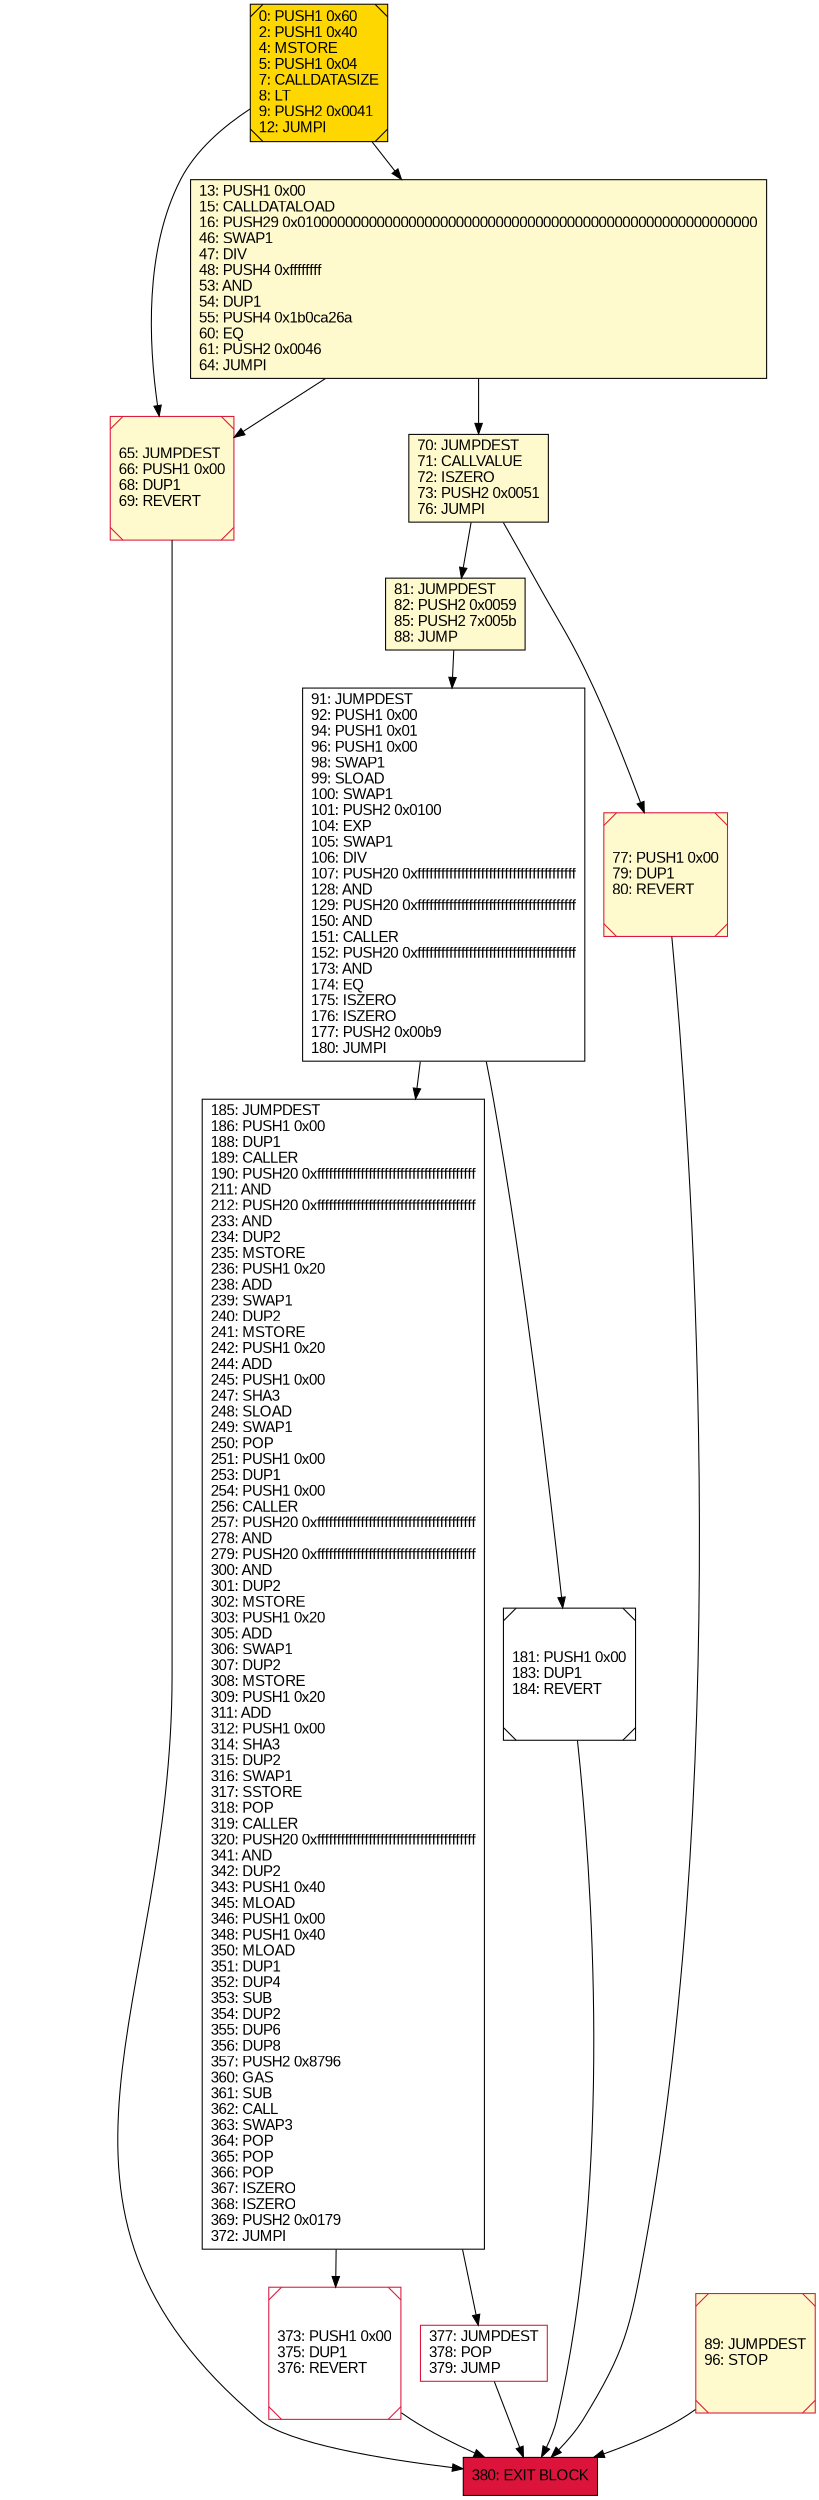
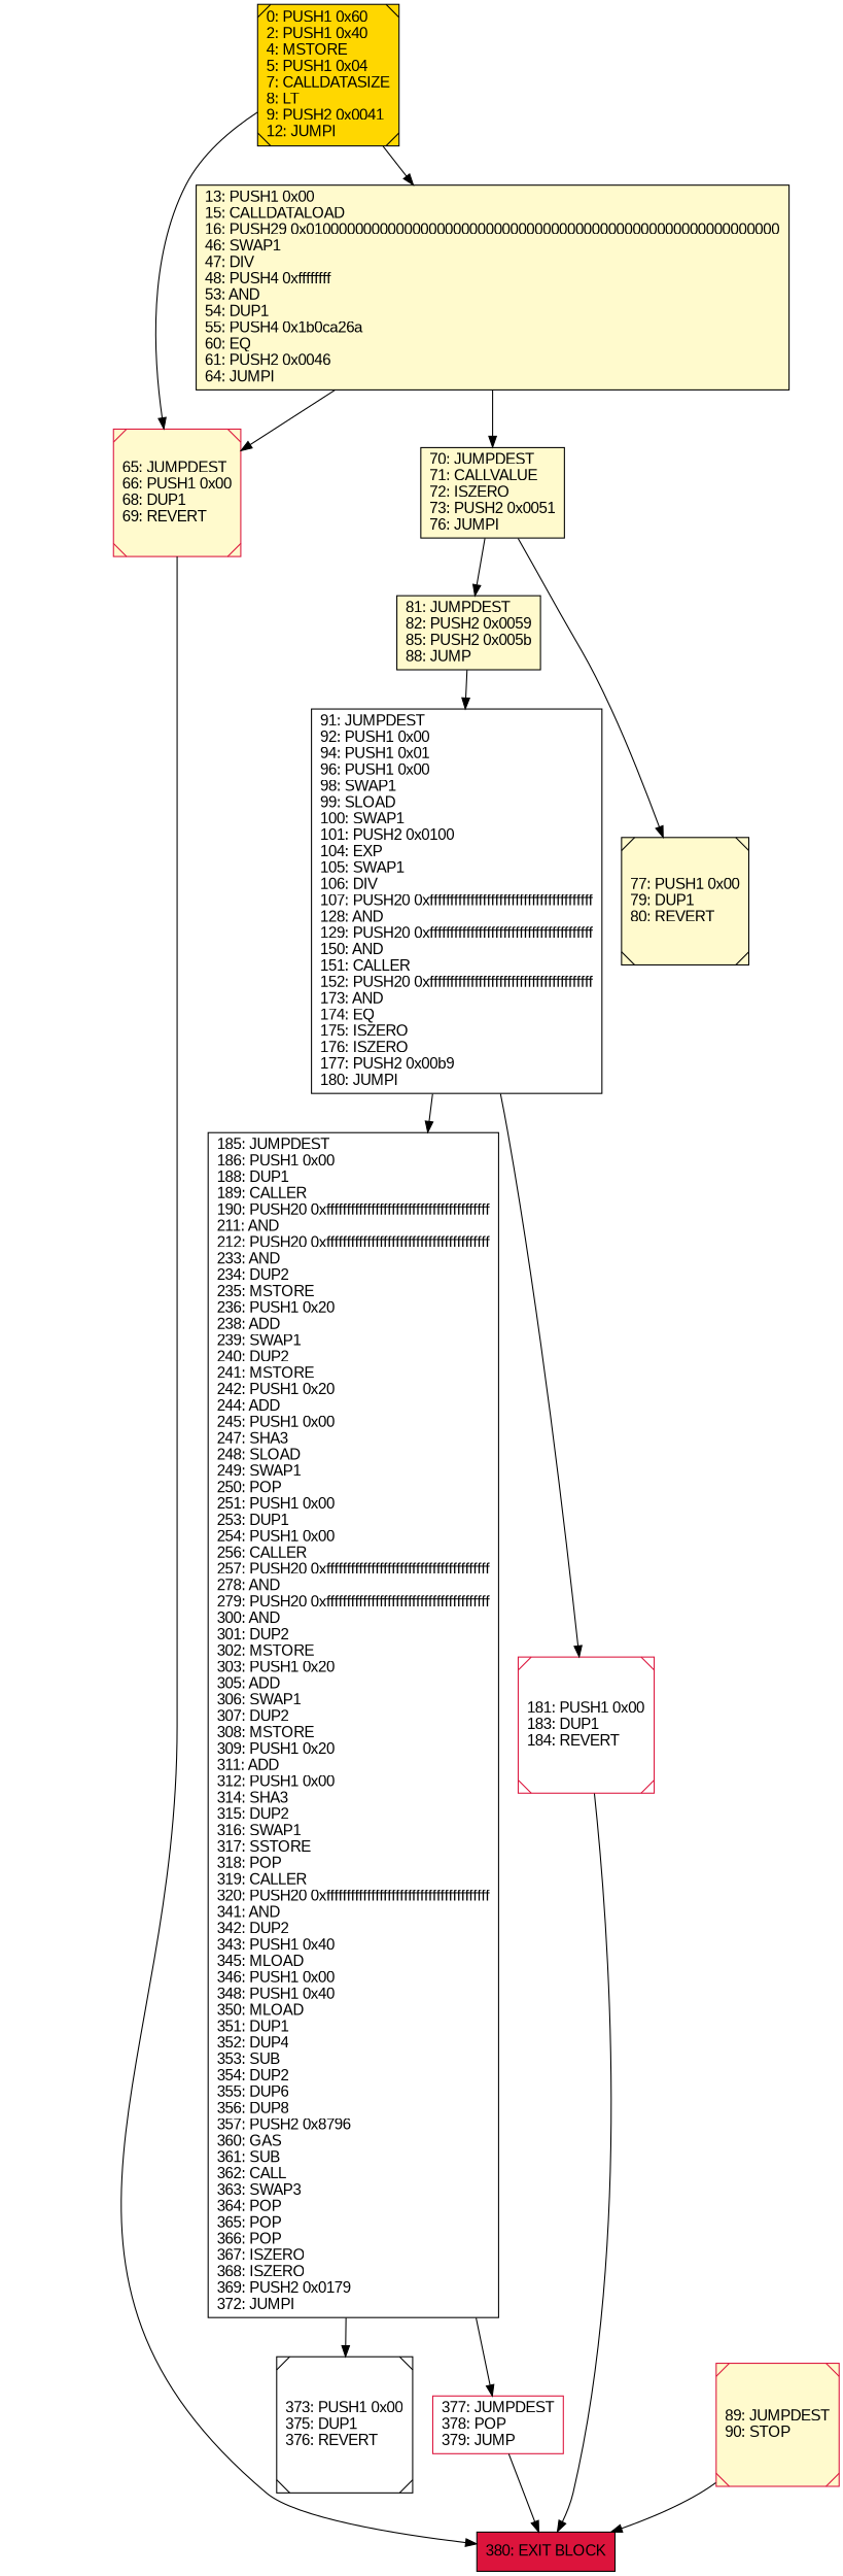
  digraph {
    rankdir=UD
    node [color=black fillcolor=lemonchiffon fontcolor=black fontname=arial shape=box style=filled]
-   n1 [label="81: JUMPDEST\l82: PUSH2 0x0059\l85: PUSH2 7x005b\l88: JUMP\l"]
+   n1 [label="81: JUMPDEST\l82: PUSH2 0x0059\l85: PUSH2 0x005b\l88: JUMP\l"]
    n2 [fillcolor=white label="91: JUMPDEST\l92: PUSH1 0x00\l94: PUSH1 0x01\l96: PUSH1 0x00\l98: SWAP1\l99: SLOAD\l100: SWAP1\l101: PUSH2 0x0100\l104: EXP\l105: SWAP1\l106: DIV\l107: PUSH20 0xffffffffffffffffffffffffffffffffffffffff\l128: AND\l129: PUSH20 0xffffffffffffffffffffffffffffffffffffffff\l150: AND\l151: CALLER\l152: PUSH20 0xffffffffffffffffffffffffffffffffffffffff\l173: AND\l174: EQ\l175: ISZERO\l176: ISZERO\l177: PUSH2 0x00b9\l180: JUMPI\l"]
    n3 [fillcolor=white label="185: JUMPDEST\l186: PUSH1 0x00\l188: DUP1\l189: CALLER\l190: PUSH20 0xffffffffffffffffffffffffffffffffffffffff\l211: AND\l212: PUSH20 0xffffffffffffffffffffffffffffffffffffffff\l233: AND\l234: DUP2\l235: MSTORE\l236: PUSH1 0x20\l238: ADD\l239: SWAP1\l240: DUP2\l241: MSTORE\l242: PUSH1 0x20\l244: ADD\l245: PUSH1 0x00\l247: SHA3\l248: SLOAD\l249: SWAP1\l250: POP\l251: PUSH1 0x00\l253: DUP1\l254: PUSH1 0x00\l256: CALLER\l257: PUSH20 0xffffffffffffffffffffffffffffffffffffffff\l278: AND\l279: PUSH20 0xffffffffffffffffffffffffffffffffffffffff\l300: AND\l301: DUP2\l302: MSTORE\l303: PUSH1 0x20\l305: ADD\l306: SWAP1\l307: DUP2\l308: MSTORE\l309: PUSH1 0x20\l311: ADD\l312: PUSH1 0x00\l314: SHA3\l315: DUP2\l316: SWAP1\l317: SSTORE\l318: POP\l319: CALLER\l320: PUSH20 0xffffffffffffffffffffffffffffffffffffffff\l341: AND\l342: DUP2\l343: PUSH1 0x40\l345: MLOAD\l346: PUSH1 0x00\l348: PUSH1 0x40\l350: MLOAD\l351: DUP1\l352: DUP4\l353: SUB\l354: DUP2\l355: DUP6\l356: DUP8\l357: PUSH2 0x8796\l360: GAS\l361: SUB\l362: CALL\l363: SWAP3\l364: POP\l365: POP\l366: POP\l367: ISZERO\l368: ISZERO\l369: PUSH2 0x0179\l372: JUMPI\l"]
-   n4 [fillcolor=white label="181: PUSH1 0x00\l183: DUP1\l184: REVERT\l" shape=Msquare]
+   n4 [color=crimson fillcolor=white label="181: PUSH1 0x00\l183: DUP1\l184: REVERT\l" shape=Msquare]
    n5 [color=crimson label="65: JUMPDEST\l66: PUSH1 0x00\l68: DUP1\l69: REVERT\l" shape=Msquare]
    n6 [fillcolor=crimson label="380: EXIT BLOCK\l"]
    n7 [label="13: PUSH1 0x00\l15: CALLDATALOAD\l16: PUSH29 0x0100000000000000000000000000000000000000000000000000000000\l46: SWAP1\l47: DIV\l48: PUSH4 0xffffffff\l53: AND\l54: DUP1\l55: PUSH4 0x1b0ca26a\l60: EQ\l61: PUSH2 0x0046\l64: JUMPI\l"]
    n8 [label="70: JUMPDEST\l71: CALLVALUE\l72: ISZERO\l73: PUSH2 0x0051\l76: JUMPI\l"]
-   n9 [color=crimson label="77: PUSH1 0x00\l79: DUP1\l80: REVERT\l" shape=Msquare]
-   n10 [color=crimson fillcolor=white label="373: PUSH1 0x00\l375: DUP1\l376: REVERT\l" shape=Msquare]
+   n9 [label="77: PUSH1 0x00\l79: DUP1\l80: REVERT\l" shape=Msquare]
+   n10 [fillcolor=white label="373: PUSH1 0x00\l375: DUP1\l376: REVERT\l" shape=Msquare]
    n11 [color=crimson fillcolor=white label="377: JUMPDEST\l378: POP\l379: JUMP\l"]
-   n12 [color=crimson label="89: JUMPDEST\l96: STOP\l" shape=Msquare]
+   n12 [color=crimson label="89: JUMPDEST\l90: STOP\l" shape=Msquare]
    n13 [fillcolor=gold label="0: PUSH1 0x60\l2: PUSH1 0x40\l4: MSTORE\l5: PUSH1 0x04\l7: CALLDATASIZE\l8: LT\l9: PUSH2 0x0041\l12: JUMPI\l" shape=Msquare]
    n1 -> n2
    n2 -> n3
    n2 -> n4
    n3 -> n10
    n3 -> n11
    n4 -> n6
    n5 -> n6
    n7 -> n5
    n7 -> n8
    n8 -> n1
    n8 -> n9
-   n9 -> n6
-   n10 -> n6
    n11 -> n6
    n12 -> n6
    n13 -> n5
    n13 -> n7
  }
